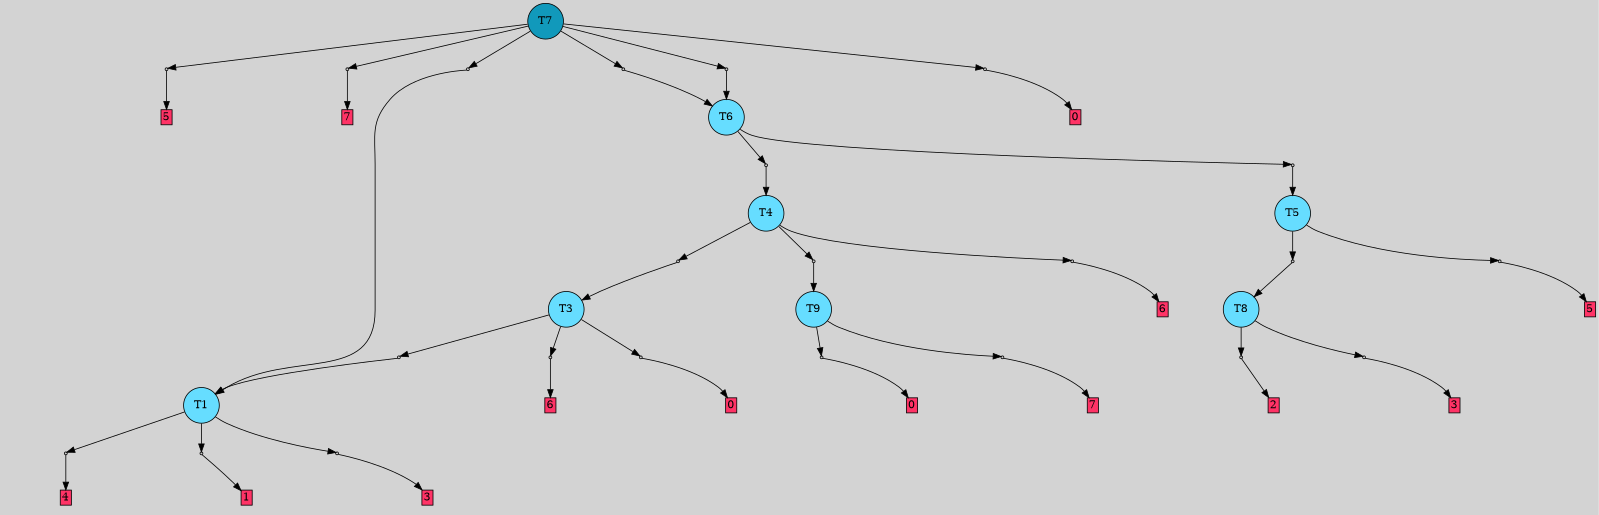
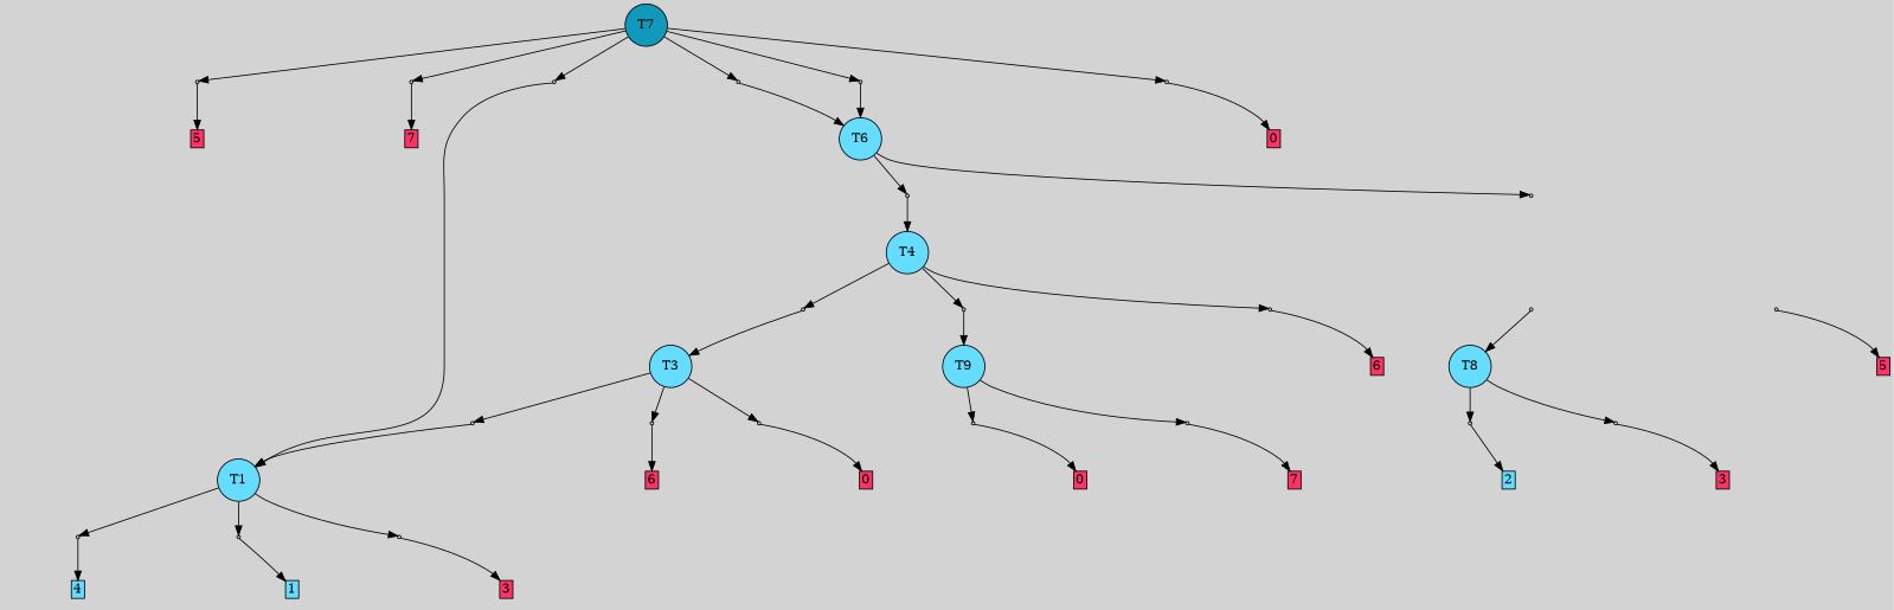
  digraph {
    bgcolor=lightgray
    node [shape=box style=filled]
    T7 [fillcolor="#1199bb" shape=circle]
    P17 [fillcolor="#cccccc" shape=point]
    P18 [fillcolor="#cccccc" shape=point]
    P19 [fillcolor="#cccccc" shape=point]
    P20 [fillcolor="#cccccc" shape=point]
    P21 [fillcolor="#cccccc" shape=point]
    P22 [fillcolor="#cccccc" shape=point]
    n8 [fillcolor="#66ddff" label=T8 shape=circle]
    P0 [fillcolor="#cccccc" shape=point]
    P1 [fillcolor="#cccccc" shape=point]
    n11 [label="1|0&2|2#3|3#2|4#0|5&#92;n" style=invis]
-   n12 [fillcolor="#ff3366" height=0 label=2 margin=0.03 width=0]
+   n12 [fillcolor="#66ddff" height=0 label=2 margin=0.03 width=0]
    n13 [label="2|0&1|4#4|6#2|6#0|7&#92;n" style=invis]
    n14 [fillcolor="#ff3366" height=0 label=3 margin=0.03 width=0]
    T1 [fillcolor="#66ddff" shape=circle]
    P2 [fillcolor="#cccccc" shape=point]
    P3 [fillcolor="#cccccc" shape=point]
    P4 [fillcolor="#cccccc" shape=point]
    I2 [style=invis]
-   n20 [fillcolor="#ff3366" height=0 label=4 margin=0.03 width=0]
+   n20 [fillcolor="#66ddff" height=0 label=4 margin=0.03 width=0]
    n21 [label="0|0&3|0#4|0#3|5#4|7&#92;n" style=invis]
-   n22 [fillcolor="#ff3366" height=0 label=1 margin=0.03 width=0]
+   n22 [fillcolor="#66ddff" height=0 label=1 margin=0.03 width=0]
    n23 [label="2|0&1|4#4|6#2|6#0|7&#92;n" style=invis]
    n24 [fillcolor="#ff3366" height=0 label=3 margin=0.03 width=0]
    n25 [fillcolor="#66ddff" label=T9 shape=circle]
    P5 [fillcolor="#cccccc" shape=point]
    P6 [fillcolor="#cccccc" shape=point]
    n28 [label="7|0&2|6#1|2#4|2#3|7&#92;n" style=invis]
    n29 [fillcolor="#ff3366" height=0 label=0 margin=0.03 width=0]
    n30 [label="1|0&3|7#1|1#0|5#3|2&#92;n6|0&0|0#4|2#3|5#2|6&#92;n" style=invis]
    n31 [fillcolor="#ff3366" height=0 label=7 margin=0.03 width=0]
    T3 [fillcolor="#66ddff" shape=circle]
    P7 [fillcolor="#cccccc" shape=point]
    P8 [fillcolor="#cccccc" shape=point]
    P9 [fillcolor="#cccccc" shape=point]
    n36 [label="6|7&4|5#1|1#0|2#0|5&#92;n3|0&0|7#1|7#0|5#3|1&#92;n" style=invis]
    n37 [fillcolor="#ff3366" height=0 label=6 margin=0.03 width=0]
    n38 [label="7|0&0|5#3|1#4|0#3|3&#92;n" style=invis]
    n39 [fillcolor="#ff3366" height=0 label=0 margin=0.03 width=0]
    n40 [label="4|0&4|3#1|4#2|6#0|6&#92;n" style=invis]
    T4 [fillcolor="#66ddff" shape=circle]
    P10 [fillcolor="#cccccc" shape=point]
    P11 [fillcolor="#cccccc" shape=point]
    P12 [fillcolor="#cccccc" shape=point]
    n45 [label="5|7&2|6#0|5#4|0#0|6&#92;n7|0&4|2#0|7#1|3#4|0&#92;n" style=invis]
    n46 [label="2|0&1|6#4|3#3|0#0|0&#92;n" style=invis]
    n47 [label="3|0&3|7#0|3#2|2#4|2&#92;n" style=invis]
    n48 [fillcolor="#ff3366" height=0 label=6 margin=0.03 width=0]
-   T5 [fillcolor="#66ddff" shape=circle]
    P13 [fillcolor="#cccccc" shape=point]
    P14 [fillcolor="#cccccc" shape=point]
    n52 [label="3|0&2|3#0|4#3|7#0|0&#92;n" style=invis]
    n53 [label="5|7&2|6#0|5#2|0#0|6&#92;n7|0&4|2#0|7#1|3#4|0&#92;n" style=invis]
    n54 [fillcolor="#ff3366" height=0 label=5 margin=0.03 width=0]
    T6 [fillcolor="#66ddff" shape=circle]
    P15 [fillcolor="#cccccc" shape=point]
    P16 [fillcolor="#cccccc" shape=point]
    n58 [label="7|0&4|2#2|7#1|3#4|0&#92;n" style=invis]
    n59 [label="3|0&3|2#0|6#4|3#3|1&#92;n" style=invis]
    n60 [label="3|0&3|2#0|6#4|3#3|1&#92;n" style=invis]
    n61 [fillcolor="#ff3366" height=0 label=5 margin=0.03 width=0]
    n62 [label="2|0&3|7#2|5#0|6#0|7&#92;n" style=invis]
    n63 [fillcolor="#ff3366" height=0 label=7 margin=0.03 width=0]
    n64 [label="1|0&0|5#4|2#1|1#4|2&#92;n" style=invis]
    n65 [label="3|0&3|0#0|5#2|3#1|5&#92;n" style=invis]
    n66 [label="2|0&3|7#1|6#4|5#4|5&#92;n" style=invis]
    n67 [fillcolor="#ff3366" height=0 label=0 margin=0.03 width=0]
    n68 [label="6|0&3|4#2|0#4|4#4|1&#92;n" style=invis]
    subgraph sub_1 {
      rank=same
      T7
    }
    T7 -> P17
    T7 -> P18
    T7 -> P19
    T7 -> P20
    T7 -> P21
    T7 -> P22
    P17 -> n60 [style=invis]
    P17 -> n61
    P18 -> n62 [style=invis]
    P18 -> n63
    P19 -> T1
    P19 -> n64 [style=invis]
    P20 -> T6
    P20 -> n65 [style=invis]
    P21 -> n66 [style=invis]
    P21 -> n67
    P22 -> T6
    P22 -> n68 [style=invis]
    n8 -> P0
    n8 -> P1
    P0 -> n11 [style=invis]
    P0 -> n12
    P1 -> n13 [style=invis]
    P1 -> n14
    T1 -> P2
    T1 -> P3
    T1 -> P4
    P2 -> I2 [style=invis]
    P2 -> n20
    P3 -> n21 [style=invis]
    P3 -> n22
    P4 -> n23 [style=invis]
    P4 -> n24
    n25 -> P5
    n25 -> P6
    P5 -> n28 [style=invis]
    P5 -> n29
    P6 -> n30 [style=invis]
    P6 -> n31
    T3 -> P7
    T3 -> P8
    T3 -> P9
    P7 -> n36 [style=invis]
    P7 -> n37
    P8 -> n38 [style=invis]
    P8 -> n39
    P9 -> T1
    P9 -> n40 [style=invis]
    T4 -> P10
    T4 -> P11
    T4 -> P12
    P10 -> n25
    P10 -> n45 [style=invis]
    P11 -> T3
    P11 -> n46 [style=invis]
    P12 -> n47 [style=invis]
    P12 -> n48
-   T5 -> P13
-   T5 -> P14
    P13 -> n8
    P13 -> n52 [style=invis]
    P14 -> n53 [style=invis]
    P14 -> n54
    T6 -> P15
    T6 -> P16
    P15 -> T4
    P15 -> n58 [style=invis]
-   P16 -> T5
    P16 -> n59 [style=invis]
  }
